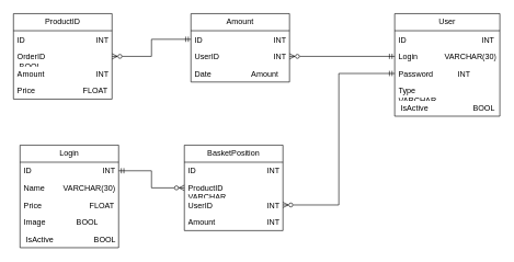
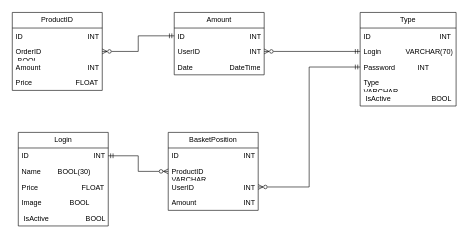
  <mxCell id="0" />
  <mxCell id="1" parent="0" />
  <mxCell id="2" value="Login" style="swimlane;fontStyle=0;childLayout=stackLayout;horizontal=1;startSize=26;fillColor=none;horizontalStack=0;resizeParent=1;resizeParentMax=0;resizeLast=0;collapsible=1;marginBottom=0;whiteSpace=wrap;html=1;" vertex="1" parent="1"><mxGeometry x="30" y="220" width="150" height="156" as="geometry"><mxRectangle x="40" y="80" width="80" height="30" as="alternateBounds" /></mxGeometry></mxCell>
  <mxCell id="3" value="ID&amp;nbsp;&lt;span style=&quot;white-space: pre;&quot;&gt;&#09;&lt;/span&gt;&lt;span style=&quot;white-space: pre;&quot;&gt;&#09;&lt;/span&gt;&lt;span style=&quot;white-space: pre;&quot;&gt;&#09;&lt;/span&gt;&lt;span style=&quot;white-space: pre;&quot;&gt;&#09;&lt;/span&gt;&amp;nbsp; &amp;nbsp; INT" style="text;strokeColor=none;fillColor=none;align=left;verticalAlign=top;spacingLeft=4;spacingRight=4;overflow=hidden;rotatable=0;points=[[0,0.5],[1,0.5]];portConstraint=eastwest;whiteSpace=wrap;html=1;" vertex="1" parent="2"><mxGeometry y="26" width="150" height="26" as="geometry" /></mxCell>
- <mxCell id="4" value="Name&lt;span style=&quot;white-space: pre;&quot;&gt;&#09;&lt;/span&gt;&amp;nbsp; VARCHAR(30)" style="text;strokeColor=none;fillColor=none;align=left;verticalAlign=top;spacingLeft=4;spacingRight=4;overflow=hidden;rotatable=0;points=[[0,0.5],[1,0.5]];portConstraint=eastwest;whiteSpace=wrap;html=1;" vertex="1" parent="2"><mxGeometry y="52" width="150" height="26" as="geometry" /></mxCell>
+ <mxCell id="4" value="Name&lt;span style=&quot;white-space: pre;&quot;&gt;&#09;&lt;/span&gt;&amp;nbsp; BOOL(30)" style="text;strokeColor=none;fillColor=none;align=left;verticalAlign=top;spacingLeft=4;spacingRight=4;overflow=hidden;rotatable=0;points=[[0,0.5],[1,0.5]];portConstraint=eastwest;whiteSpace=wrap;html=1;" vertex="1" parent="2"><mxGeometry y="52" width="150" height="26" as="geometry" /></mxCell>
  <mxCell id="5" value="Price&lt;span style=&quot;white-space: pre;&quot;&gt;&#09;&lt;/span&gt;&lt;span style=&quot;white-space: pre;&quot;&gt;&#09;&lt;/span&gt;&amp;nbsp; &amp;nbsp; &amp;nbsp; FLOAT" style="text;strokeColor=none;fillColor=none;align=left;verticalAlign=top;spacingLeft=4;spacingRight=4;overflow=hidden;rotatable=0;points=[[0,0.5],[1,0.5]];portConstraint=eastwest;whiteSpace=wrap;html=1;" vertex="1" parent="2"><mxGeometry y="78" width="150" height="26" as="geometry" /></mxCell>
  <mxCell id="6" value="Image &lt;span style=&quot;white-space: pre;&quot;&gt;&#09;&lt;/span&gt;&lt;span style=&quot;white-space: pre;&quot;&gt;&#09;&lt;/span&gt;BOOL" style="text;strokeColor=none;fillColor=none;align=left;verticalAlign=top;spacingLeft=4;spacingRight=4;overflow=hidden;rotatable=0;points=[[0,0.5],[1,0.5]];portConstraint=eastwest;whiteSpace=wrap;html=1;" vertex="1" parent="2"><mxGeometry y="104" width="150" height="26" as="geometry" /></mxCell>
  <mxCell id="7" value="&amp;nbsp;IsActive&lt;span style=&quot;white-space: pre;&quot;&gt;&#09;&lt;/span&gt;&lt;span style=&quot;white-space: pre;&quot;&gt;&#09;&lt;span style=&quot;white-space: pre;&quot;&gt;&#09;&lt;/span&gt;&lt;/span&gt;BOOL" style="text;strokeColor=none;fillColor=none;align=left;verticalAlign=top;spacingLeft=4;spacingRight=4;overflow=hidden;rotatable=0;points=[[0,0.5],[1,0.5]];portConstraint=eastwest;whiteSpace=wrap;html=1;" vertex="1" parent="2"><mxGeometry y="130" width="150" height="26" as="geometry" /></mxCell>
  <mxCell id="8" style="edgeStyle=orthogonalEdgeStyle;rounded=0;orthogonalLoop=1;jettySize=auto;html=1;exitX=1;exitY=0.5;exitDx=0;exitDy=0;" edge="1" parent="2" source="5" target="5"><mxGeometry relative="1" as="geometry" /></mxCell>
- <mxCell id="9" value="User" style="swimlane;fontStyle=0;childLayout=stackLayout;horizontal=1;startSize=26;fillColor=none;horizontalStack=0;resizeParent=1;resizeParentMax=0;resizeLast=0;collapsible=1;marginBottom=0;whiteSpace=wrap;html=1;" vertex="1" parent="1"><mxGeometry x="600" y="20" width="160" height="156" as="geometry"><mxRectangle x="40" y="80" width="80" height="30" as="alternateBounds" /></mxGeometry></mxCell>
+ <mxCell id="9" value="Type" style="swimlane;fontStyle=0;childLayout=stackLayout;horizontal=1;startSize=26;fillColor=none;horizontalStack=0;resizeParent=1;resizeParentMax=0;resizeLast=0;collapsible=1;marginBottom=0;whiteSpace=wrap;html=1;" vertex="1" parent="1"><mxGeometry x="600" y="20" width="160" height="156" as="geometry"><mxRectangle x="40" y="80" width="80" height="30" as="alternateBounds" /></mxGeometry></mxCell>
  <mxCell id="10" value="ID&amp;nbsp;&lt;span style=&quot;white-space: pre;&quot;&gt;&#09;&lt;/span&gt;&lt;span style=&quot;white-space: pre;&quot;&gt;&#09;&lt;/span&gt;&lt;span style=&quot;white-space: pre;&quot;&gt;&#09;&lt;/span&gt;&lt;span style=&quot;white-space: pre;&quot;&gt;&#09;&lt;/span&gt;&amp;nbsp; &amp;nbsp; &amp;nbsp; INT" style="text;strokeColor=none;fillColor=none;align=left;verticalAlign=top;spacingLeft=4;spacingRight=4;overflow=hidden;rotatable=0;points=[[0,0.5],[1,0.5]];portConstraint=eastwest;whiteSpace=wrap;html=1;" vertex="1" parent="9"><mxGeometry y="26" width="160" height="26" as="geometry" /></mxCell>
- <mxCell id="11" value="Login&lt;span style=&quot;white-space: pre;&quot;&gt;&#09;&amp;nbsp;&lt;/span&gt;&amp;nbsp; &amp;nbsp; VARCHAR(30)" style="text;strokeColor=none;fillColor=none;align=left;verticalAlign=top;spacingLeft=4;spacingRight=4;overflow=hidden;rotatable=0;points=[[0,0.5],[1,0.5]];portConstraint=eastwest;whiteSpace=wrap;html=1;" vertex="1" parent="9"><mxGeometry y="52" width="160" height="26" as="geometry" /></mxCell>
+ <mxCell id="11" value="Login&lt;span style=&quot;white-space: pre;&quot;&gt;&#09;&amp;nbsp;&lt;/span&gt;&amp;nbsp; &amp;nbsp; VARCHAR(70)" style="text;strokeColor=none;fillColor=none;align=left;verticalAlign=top;spacingLeft=4;spacingRight=4;overflow=hidden;rotatable=0;points=[[0,0.5],[1,0.5]];portConstraint=eastwest;whiteSpace=wrap;html=1;" vertex="1" parent="9"><mxGeometry y="52" width="160" height="26" as="geometry" /></mxCell>
  <mxCell id="12" value="Password&lt;span style=&quot;white-space: pre;&quot;&gt;&#09;&lt;/span&gt;&amp;nbsp; &amp;nbsp;INT" style="text;strokeColor=none;fillColor=none;align=left;verticalAlign=top;spacingLeft=4;spacingRight=4;overflow=hidden;rotatable=0;points=[[0,0.5],[1,0.5]];portConstraint=eastwest;whiteSpace=wrap;html=1;" vertex="1" parent="9"><mxGeometry y="78" width="160" height="26" as="geometry" /></mxCell>
  <mxCell id="13" value="Type&lt;span style=&quot;white-space: pre;&quot;&gt;&#09;&lt;/span&gt;&lt;span style=&quot;white-space: pre;&quot;&gt;&#09;&lt;/span&gt;&lt;span style=&quot;white-space: pre;&quot;&gt;&#09;&lt;/span&gt;&amp;nbsp; VARCHAR" style="text;strokeColor=none;fillColor=none;align=left;verticalAlign=top;spacingLeft=4;spacingRight=4;overflow=hidden;rotatable=0;points=[[0,0.5],[1,0.5]];portConstraint=eastwest;whiteSpace=wrap;html=1;" vertex="1" parent="9"><mxGeometry y="104" width="160" height="26" as="geometry" /></mxCell>
  <mxCell id="14" value="&amp;nbsp;IsActive&lt;span style=&quot;white-space: pre;&quot;&gt;&#09;&lt;/span&gt;&lt;span style=&quot;white-space: pre;&quot;&gt;&#09;&lt;span style=&quot;white-space: pre;&quot;&gt;&#09;&lt;/span&gt; &lt;/span&gt;&amp;nbsp;BOOL" style="text;strokeColor=none;fillColor=none;align=left;verticalAlign=top;spacingLeft=4;spacingRight=4;overflow=hidden;rotatable=0;points=[[0,0.5],[1,0.5]];portConstraint=eastwest;whiteSpace=wrap;html=1;" vertex="1" parent="9"><mxGeometry y="130" width="160" height="26" as="geometry" /></mxCell>
  <mxCell id="15" style="edgeStyle=orthogonalEdgeStyle;rounded=0;orthogonalLoop=1;jettySize=auto;html=1;exitX=1;exitY=0.5;exitDx=0;exitDy=0;" edge="1" parent="9" source="12" target="12"><mxGeometry relative="1" as="geometry" /></mxCell>
  <mxCell id="16" value="BasketPosition" style="swimlane;fontStyle=0;childLayout=stackLayout;horizontal=1;startSize=26;fillColor=none;horizontalStack=0;resizeParent=1;resizeParentMax=0;resizeLast=0;collapsible=1;marginBottom=0;whiteSpace=wrap;html=1;" vertex="1" parent="1"><mxGeometry x="280" y="220" width="150" height="130" as="geometry"><mxRectangle x="40" y="80" width="80" height="30" as="alternateBounds" /></mxGeometry></mxCell>
  <mxCell id="17" value="ID&amp;nbsp;&lt;span style=&quot;white-space: pre;&quot;&gt;&#09;&lt;/span&gt;&lt;span style=&quot;white-space: pre;&quot;&gt;&#09;&lt;/span&gt;&lt;span style=&quot;white-space: pre;&quot;&gt;&#09;&lt;/span&gt;&lt;span style=&quot;white-space: pre;&quot;&gt;&#09;&lt;/span&gt;&amp;nbsp; &amp;nbsp; INT" style="text;strokeColor=none;fillColor=none;align=left;verticalAlign=top;spacingLeft=4;spacingRight=4;overflow=hidden;rotatable=0;points=[[0,0.5],[1,0.5]];portConstraint=eastwest;whiteSpace=wrap;html=1;" vertex="1" parent="16"><mxGeometry y="26" width="150" height="26" as="geometry" /></mxCell>
  <mxCell id="18" value="ProductID&lt;span style=&quot;white-space: pre;&quot;&gt;&#09;&lt;/span&gt;&lt;span style=&quot;white-space: pre;&quot;&gt;&#09;&lt;/span&gt;&amp;nbsp; &amp;nbsp; VARCHAR" style="text;strokeColor=none;fillColor=none;align=left;verticalAlign=top;spacingLeft=4;spacingRight=4;overflow=hidden;rotatable=0;points=[[0,0.5],[1,0.5]];portConstraint=eastwest;whiteSpace=wrap;html=1;" vertex="1" parent="16"><mxGeometry y="52" width="150" height="26" as="geometry" /></mxCell>
  <mxCell id="19" value="UserID&lt;span style=&quot;white-space: pre;&quot;&gt;&#09;&lt;/span&gt;&lt;span style=&quot;white-space: pre;&quot;&gt;&#09;&lt;/span&gt;&lt;span style=&quot;white-space: pre;&quot;&gt;&#09;&lt;/span&gt;&amp;nbsp; &amp;nbsp; INT" style="text;strokeColor=none;fillColor=none;align=left;verticalAlign=top;spacingLeft=4;spacingRight=4;overflow=hidden;rotatable=0;points=[[0,0.5],[1,0.5]];portConstraint=eastwest;whiteSpace=wrap;html=1;" vertex="1" parent="16"><mxGeometry y="78" width="150" height="26" as="geometry" /></mxCell>
  <mxCell id="20" value="Amount&lt;span style=&quot;white-space: pre;&quot;&gt;&#09;&lt;/span&gt;&lt;span style=&quot;white-space: pre;&quot;&gt;&#09;&lt;/span&gt;&lt;span style=&quot;white-space: pre;&quot;&gt;&#09;&lt;/span&gt;&amp;nbsp; &amp;nbsp; INT" style="text;strokeColor=none;fillColor=none;align=left;verticalAlign=top;spacingLeft=4;spacingRight=4;overflow=hidden;rotatable=0;points=[[0,0.5],[1,0.5]];portConstraint=eastwest;whiteSpace=wrap;html=1;" vertex="1" parent="16"><mxGeometry y="104" width="150" height="26" as="geometry" /></mxCell>
  <mxCell id="21" style="edgeStyle=orthogonalEdgeStyle;rounded=0;orthogonalLoop=1;jettySize=auto;html=1;exitX=1;exitY=0.5;exitDx=0;exitDy=0;" edge="1" parent="16" source="19" target="19"><mxGeometry relative="1" as="geometry" /></mxCell>
  <mxCell id="22" value="Amount" style="swimlane;fontStyle=0;childLayout=stackLayout;horizontal=1;startSize=26;fillColor=none;horizontalStack=0;resizeParent=1;resizeParentMax=0;resizeLast=0;collapsible=1;marginBottom=0;whiteSpace=wrap;html=1;" vertex="1" parent="1"><mxGeometry x="290" y="20" width="150" height="104" as="geometry"><mxRectangle x="40" y="80" width="80" height="30" as="alternateBounds" /></mxGeometry></mxCell>
  <mxCell id="23" value="ID&amp;nbsp;&lt;span style=&quot;white-space: pre;&quot;&gt;&#09;&lt;/span&gt;&lt;span style=&quot;white-space: pre;&quot;&gt;&#09;&lt;/span&gt;&lt;span style=&quot;white-space: pre;&quot;&gt;&#09;&lt;/span&gt;&lt;span style=&quot;white-space: pre;&quot;&gt;&#09;&lt;/span&gt;&amp;nbsp; &amp;nbsp; INT" style="text;strokeColor=none;fillColor=none;align=left;verticalAlign=top;spacingLeft=4;spacingRight=4;overflow=hidden;rotatable=0;points=[[0,0.5],[1,0.5]];portConstraint=eastwest;whiteSpace=wrap;html=1;" vertex="1" parent="22"><mxGeometry y="26" width="150" height="26" as="geometry" /></mxCell>
  <mxCell id="24" value="UserID&lt;span style=&quot;white-space: pre;&quot;&gt;&#09;&lt;/span&gt;&lt;span style=&quot;white-space: pre;&quot;&gt;&#09;&lt;/span&gt;&lt;span style=&quot;white-space: pre;&quot;&gt;&#09;&lt;/span&gt;&amp;nbsp; &amp;nbsp; INT" style="text;strokeColor=none;fillColor=none;align=left;verticalAlign=top;spacingLeft=4;spacingRight=4;overflow=hidden;rotatable=0;points=[[0,0.5],[1,0.5]];portConstraint=eastwest;whiteSpace=wrap;html=1;" vertex="1" parent="22"><mxGeometry y="52" width="150" height="26" as="geometry" /></mxCell>
- <mxCell id="25" value="Date&lt;span style=&quot;white-space: pre;&quot;&gt;&#09;&lt;/span&gt;&lt;span style=&quot;white-space: pre;&quot;&gt;&#09;&lt;/span&gt;&amp;nbsp; Amount" style="text;strokeColor=none;fillColor=none;align=left;verticalAlign=top;spacingLeft=4;spacingRight=4;overflow=hidden;rotatable=0;points=[[0,0.5],[1,0.5]];portConstraint=eastwest;whiteSpace=wrap;html=1;" vertex="1" parent="22"><mxGeometry y="78" width="150" height="26" as="geometry" /></mxCell>
+ <mxCell id="25" value="Date&lt;span style=&quot;white-space: pre;&quot;&gt;&#09;&lt;/span&gt;&lt;span style=&quot;white-space: pre;&quot;&gt;&#09;&lt;/span&gt;&amp;nbsp; DateTime" style="text;strokeColor=none;fillColor=none;align=left;verticalAlign=top;spacingLeft=4;spacingRight=4;overflow=hidden;rotatable=0;points=[[0,0.5],[1,0.5]];portConstraint=eastwest;whiteSpace=wrap;html=1;" vertex="1" parent="22"><mxGeometry y="78" width="150" height="26" as="geometry" /></mxCell>
  <mxCell id="26" style="edgeStyle=orthogonalEdgeStyle;rounded=0;orthogonalLoop=1;jettySize=auto;html=1;exitX=1;exitY=0.5;exitDx=0;exitDy=0;" edge="1" parent="22" source="24" target="24"><mxGeometry relative="1" as="geometry" /></mxCell>
  <mxCell id="27" style="edgeStyle=orthogonalEdgeStyle;rounded=0;orthogonalLoop=1;jettySize=auto;html=1;entryX=0;entryY=0.5;entryDx=0;entryDy=0;startArrow=ERzeroToMany;startFill=0;endArrow=ERmandOne;endFill=0;" edge="1" parent="1" source="28" target="23"><mxGeometry relative="1" as="geometry" /></mxCell>
  <mxCell id="28" value="ProductID" style="swimlane;fontStyle=0;childLayout=stackLayout;horizontal=1;startSize=26;fillColor=none;horizontalStack=0;resizeParent=1;resizeParentMax=0;resizeLast=0;collapsible=1;marginBottom=0;whiteSpace=wrap;html=1;" vertex="1" parent="1"><mxGeometry x="20" y="20" width="150" height="130" as="geometry"><mxRectangle x="40" y="80" width="80" height="30" as="alternateBounds" /></mxGeometry></mxCell>
  <mxCell id="29" value="ID&amp;nbsp;&lt;span style=&quot;white-space: pre;&quot;&gt;&#09;&lt;/span&gt;&lt;span style=&quot;white-space: pre;&quot;&gt;&#09;&lt;/span&gt;&lt;span style=&quot;white-space: pre;&quot;&gt;&#09;&lt;/span&gt;&lt;span style=&quot;white-space: pre;&quot;&gt;&#09;&lt;/span&gt;&amp;nbsp; &amp;nbsp; INT" style="text;strokeColor=none;fillColor=none;align=left;verticalAlign=top;spacingLeft=4;spacingRight=4;overflow=hidden;rotatable=0;points=[[0,0.5],[1,0.5]];portConstraint=eastwest;whiteSpace=wrap;html=1;" vertex="1" parent="28"><mxGeometry y="26" width="150" height="26" as="geometry" /></mxCell>
  <mxCell id="30" value="OrderID&lt;span style=&quot;white-space: pre;&quot;&gt;&#09;&lt;/span&gt;&lt;span style=&quot;white-space: pre;&quot;&gt;&#09;&lt;span style=&quot;white-space: pre;&quot;&gt;&#09;&lt;/span&gt; &lt;/span&gt;&amp;nbsp; &amp;nbsp;BOOL" style="text;strokeColor=none;fillColor=none;align=left;verticalAlign=top;spacingLeft=4;spacingRight=4;overflow=hidden;rotatable=0;points=[[0,0.5],[1,0.5]];portConstraint=eastwest;whiteSpace=wrap;html=1;" vertex="1" parent="28"><mxGeometry y="52" width="150" height="26" as="geometry" /></mxCell>
  <mxCell id="31" value="Amount&lt;span style=&quot;white-space: pre;&quot;&gt;&#09;&lt;/span&gt;&lt;span style=&quot;white-space: pre;&quot;&gt;&#09;&lt;/span&gt;&lt;span style=&quot;white-space: pre;&quot;&gt;&#09;&lt;/span&gt;&amp;nbsp; &amp;nbsp; INT" style="text;strokeColor=none;fillColor=none;align=left;verticalAlign=top;spacingLeft=4;spacingRight=4;overflow=hidden;rotatable=0;points=[[0,0.5],[1,0.5]];portConstraint=eastwest;whiteSpace=wrap;html=1;" vertex="1" parent="28"><mxGeometry y="78" width="150" height="26" as="geometry" /></mxCell>
  <mxCell id="32" value="Price&lt;span style=&quot;white-space: pre;&quot;&gt;&#09;&lt;/span&gt;&lt;span style=&quot;white-space: pre;&quot;&gt;&#09;&lt;/span&gt;&amp;nbsp; &amp;nbsp; &amp;nbsp; FLOAT" style="text;strokeColor=none;fillColor=none;align=left;verticalAlign=top;spacingLeft=4;spacingRight=4;overflow=hidden;rotatable=0;points=[[0,0.5],[1,0.5]];portConstraint=eastwest;whiteSpace=wrap;html=1;" vertex="1" parent="28"><mxGeometry y="104" width="150" height="26" as="geometry" /></mxCell>
  <mxCell id="33" style="edgeStyle=orthogonalEdgeStyle;rounded=0;orthogonalLoop=1;jettySize=auto;html=1;exitX=1;exitY=0.5;exitDx=0;exitDy=0;" edge="1" parent="28"><mxGeometry relative="1" as="geometry"><mxPoint x="150" y="91" as="sourcePoint" /><mxPoint x="150" y="91" as="targetPoint" /></mxGeometry></mxCell>
  <mxCell id="34" style="edgeStyle=orthogonalEdgeStyle;rounded=0;orthogonalLoop=1;jettySize=auto;html=1;exitX=1;exitY=0.5;exitDx=0;exitDy=0;startArrow=ERzeroToMany;startFill=0;endArrow=ERmandOne;endFill=0;" edge="1" parent="1" source="24" target="11"><mxGeometry relative="1" as="geometry" /></mxCell>
  <mxCell id="35" style="edgeStyle=orthogonalEdgeStyle;rounded=0;orthogonalLoop=1;jettySize=auto;html=1;exitX=1;exitY=0.5;exitDx=0;exitDy=0;entryX=0;entryY=0.5;entryDx=0;entryDy=0;startArrow=ERzeroToMany;startFill=0;endArrow=ERmandOne;endFill=0;" edge="1" parent="1" source="19" target="12"><mxGeometry relative="1" as="geometry" /></mxCell>
  <mxCell id="36" style="edgeStyle=orthogonalEdgeStyle;rounded=0;orthogonalLoop=1;jettySize=auto;html=1;entryX=1;entryY=0.5;entryDx=0;entryDy=0;startArrow=ERzeroToMany;startFill=0;endArrow=ERmandOne;endFill=0;" edge="1" parent="1" source="18" target="3"><mxGeometry relative="1" as="geometry" /></mxCell>
